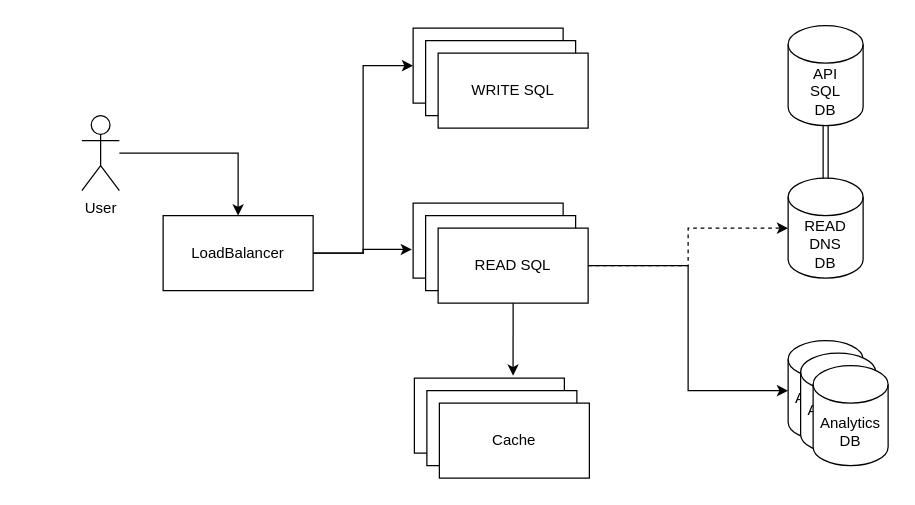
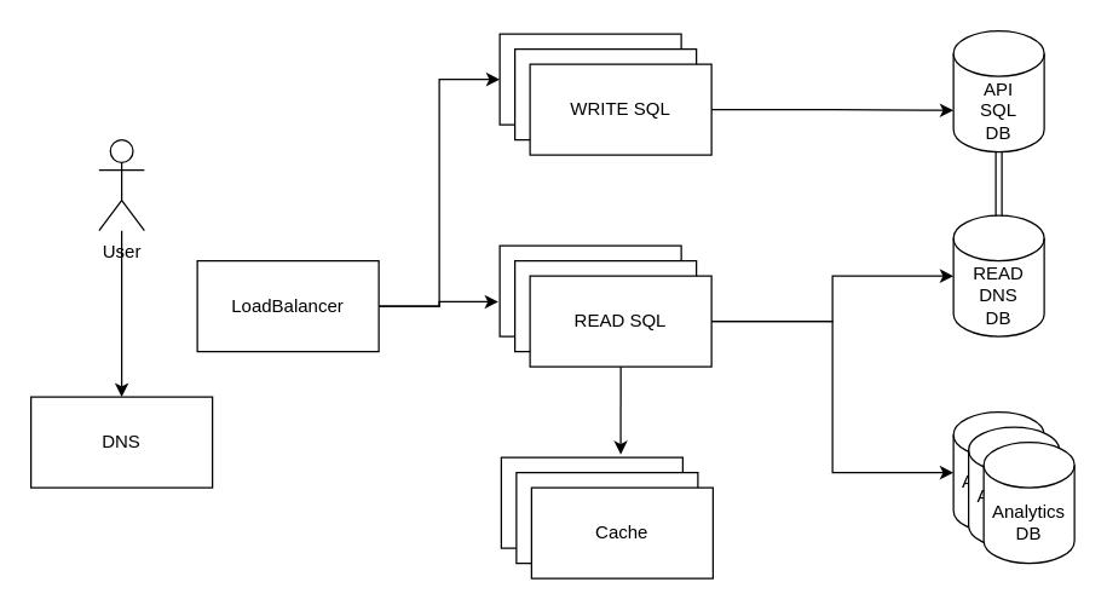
  <mxCell id="0" />
  <mxCell id="1" parent="0" />
  <mxCell id="2" style="edgeStyle=orthogonalEdgeStyle;rounded=0;orthogonalLoop=1;jettySize=auto;html=1;exitX=1;exitY=0.5;exitDx=0;exitDy=0;entryX=0;entryY=0.5;entryDx=0;entryDy=0;" edge="1" parent="1" source="4" target="12"><mxGeometry relative="1" as="geometry" /></mxCell>
  <mxCell id="3" style="edgeStyle=orthogonalEdgeStyle;rounded=0;orthogonalLoop=1;jettySize=auto;html=1;exitX=1;exitY=0.5;exitDx=0;exitDy=0;entryX=-0.008;entryY=0.617;entryDx=0;entryDy=0;entryPerimeter=0;" edge="1" parent="1" source="4" target="16"><mxGeometry relative="1" as="geometry" /></mxCell>
  <mxCell id="4" value="LoadBalancer" style="rounded=0;whiteSpace=wrap;html=1;" vertex="1" parent="1"><mxGeometry x="130" y="172" width="120" height="60" as="geometry" /></mxCell>
- <mxCell id="5" style="edgeStyle=orthogonalEdgeStyle;rounded=0;orthogonalLoop=1;jettySize=auto;html=1;" edge="1" parent="1" source="7" target="4"><mxGeometry relative="1" as="geometry" /></mxCell>
+ <mxCell id="6" style="edgeStyle=orthogonalEdgeStyle;rounded=0;orthogonalLoop=1;jettySize=auto;html=1;entryX=0.5;entryY=0;entryDx=0;entryDy=0;" edge="1" parent="1" source="7" target="10"><mxGeometry relative="1" as="geometry" /></mxCell>
  <mxCell id="7" value="User" style="shape=umlActor;verticalLabelPosition=bottom;verticalAlign=top;html=1;outlineConnect=0;" vertex="1" parent="1"><mxGeometry x="65" y="92" width="30" height="60" as="geometry" /></mxCell>
  <mxCell id="8" value="READ&lt;br&gt;DNS&lt;br&gt;DB" style="shape=cylinder3;whiteSpace=wrap;html=1;boundedLbl=1;backgroundOutline=1;size=15;" vertex="1" parent="1"><mxGeometry x="630" y="142" width="60" height="80" as="geometry" /></mxCell>
  <mxCell id="9" value="Analytics&lt;br&gt;DB" style="shape=cylinder3;whiteSpace=wrap;html=1;boundedLbl=1;backgroundOutline=1;size=15;" vertex="1" parent="1"><mxGeometry x="630" y="272" width="60" height="80" as="geometry" /></mxCell>
+ <mxCell id="10" value="DNS" style="rounded=0;whiteSpace=wrap;html=1;" vertex="1" parent="1"><mxGeometry x="20" y="262" width="120" height="60" as="geometry" /></mxCell>
  <mxCell id="11" value="" style="group" vertex="1" connectable="0" parent="1"><mxGeometry x="330" y="22" width="140" height="80" as="geometry" /></mxCell>
  <mxCell id="12" value="API" style="rounded=0;whiteSpace=wrap;html=1;" vertex="1" parent="11"><mxGeometry width="120" height="60" as="geometry" /></mxCell>
  <mxCell id="13" value="API" style="rounded=0;whiteSpace=wrap;html=1;" vertex="1" parent="11"><mxGeometry x="10" y="10" width="120" height="60" as="geometry" /></mxCell>
  <mxCell id="14" value="WRITE SQL" style="rounded=0;whiteSpace=wrap;html=1;" vertex="1" parent="11"><mxGeometry x="20" y="20" width="120" height="60" as="geometry" /></mxCell>
  <mxCell id="15" value="" style="group" vertex="1" connectable="0" parent="1"><mxGeometry x="330" y="162" width="140" height="80" as="geometry" /></mxCell>
  <mxCell id="16" value="API" style="rounded=0;whiteSpace=wrap;html=1;" vertex="1" parent="15"><mxGeometry width="120" height="60" as="geometry" /></mxCell>
  <mxCell id="17" value="API" style="rounded=0;whiteSpace=wrap;html=1;" vertex="1" parent="15"><mxGeometry x="10" y="10" width="120" height="60" as="geometry" /></mxCell>
  <mxCell id="18" value="READ SQL" style="rounded=0;whiteSpace=wrap;html=1;" vertex="1" parent="15"><mxGeometry x="20" y="20" width="120" height="60" as="geometry" /></mxCell>
  <mxCell id="19" value="" style="group" vertex="1" connectable="0" parent="1"><mxGeometry x="331" y="302" width="140" height="80" as="geometry" /></mxCell>
  <mxCell id="20" value="Cache" style="rounded=0;whiteSpace=wrap;html=1;" vertex="1" parent="19"><mxGeometry width="120" height="60" as="geometry" /></mxCell>
  <mxCell id="21" value="Cache" style="rounded=0;whiteSpace=wrap;html=1;" vertex="1" parent="19"><mxGeometry x="10" y="10" width="120" height="60" as="geometry" /></mxCell>
  <mxCell id="22" value="Cache" style="rounded=0;whiteSpace=wrap;html=1;" vertex="1" parent="19"><mxGeometry x="20" y="20" width="120" height="60" as="geometry" /></mxCell>
  <mxCell id="23" style="edgeStyle=orthogonalEdgeStyle;shape=link;rounded=0;orthogonalLoop=1;jettySize=auto;html=1;exitX=0.5;exitY=1;exitDx=0;exitDy=0;exitPerimeter=0;" edge="1" parent="1" source="24" target="8"><mxGeometry relative="1" as="geometry" /></mxCell>
  <mxCell id="24" value="API&lt;br&gt;SQL&lt;br&gt;DB" style="shape=cylinder3;whiteSpace=wrap;html=1;boundedLbl=1;backgroundOutline=1;size=15;" vertex="1" parent="1"><mxGeometry x="630" y="20" width="60" height="80" as="geometry" /></mxCell>
- <mxCell id="26" style="edgeStyle=orthogonalEdgeStyle;rounded=0;orthogonalLoop=1;jettySize=auto;html=1;exitX=1;exitY=0.5;exitDx=0;exitDy=0;entryX=0;entryY=0.5;entryDx=0;entryDy=0;entryPerimeter=0;dashed=1;" edge="1" parent="1" source="18" target="8"><mxGeometry relative="1" as="geometry" /></mxCell>
+ <mxCell id="25" style="edgeStyle=orthogonalEdgeStyle;rounded=0;orthogonalLoop=1;jettySize=auto;html=1;exitX=1;exitY=0.5;exitDx=0;exitDy=0;entryX=0;entryY=0;entryDx=0;entryDy=52.5;entryPerimeter=0;" edge="1" parent="1" source="14" target="24"><mxGeometry relative="1" as="geometry" /></mxCell>
+ <mxCell id="26" style="edgeStyle=orthogonalEdgeStyle;rounded=0;orthogonalLoop=1;jettySize=auto;html=1;exitX=1;exitY=0.5;exitDx=0;exitDy=0;entryX=0;entryY=0.5;entryDx=0;entryDy=0;entryPerimeter=0;" edge="1" parent="1" source="18" target="8"><mxGeometry relative="1" as="geometry" /></mxCell>
  <mxCell id="27" style="edgeStyle=orthogonalEdgeStyle;rounded=0;orthogonalLoop=1;jettySize=auto;html=1;exitX=0.5;exitY=1;exitDx=0;exitDy=0;entryX=0.658;entryY=-0.033;entryDx=0;entryDy=0;entryPerimeter=0;" edge="1" parent="1" source="18" target="20"><mxGeometry relative="1" as="geometry" /></mxCell>
  <mxCell id="28" style="edgeStyle=orthogonalEdgeStyle;rounded=0;orthogonalLoop=1;jettySize=auto;html=1;exitX=1;exitY=0.5;exitDx=0;exitDy=0;entryX=0;entryY=0.5;entryDx=0;entryDy=0;entryPerimeter=0;" edge="1" parent="1" source="18" target="9"><mxGeometry relative="1" as="geometry" /></mxCell>
  <mxCell id="29" value="Analytics&lt;br&gt;DB" style="shape=cylinder3;whiteSpace=wrap;html=1;boundedLbl=1;backgroundOutline=1;size=15;" vertex="1" parent="1"><mxGeometry x="640" y="282" width="60" height="80" as="geometry" /></mxCell>
  <mxCell id="30" value="Analytics&lt;br&gt;DB" style="shape=cylinder3;whiteSpace=wrap;html=1;boundedLbl=1;backgroundOutline=1;size=15;" vertex="1" parent="1"><mxGeometry x="650" y="292" width="60" height="80" as="geometry" /></mxCell>
